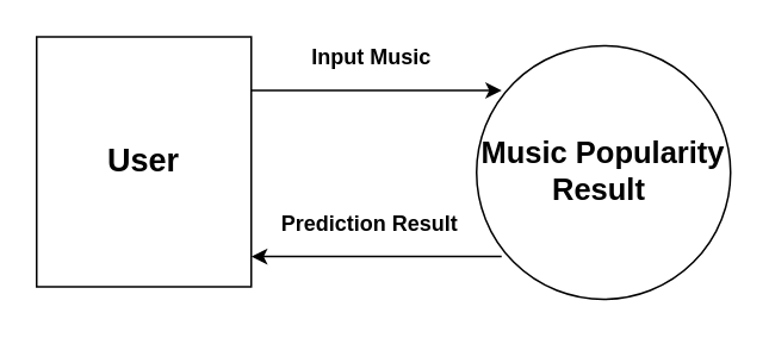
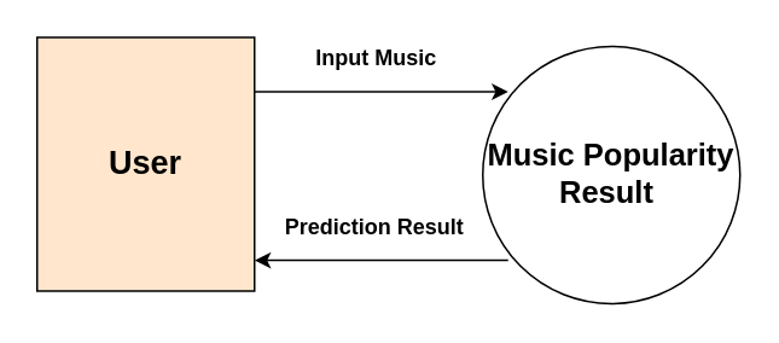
  <mxCell id="0" />
  <mxCell id="1" parent="0" />
  <mxCell id="2" value="" style="edgeStyle=orthogonalEdgeStyle;rounded=0;orthogonalLoop=1;jettySize=auto;html=1;" edge="1" parent="1"><mxGeometry relative="1" as="geometry"><mxPoint x="140" y="50" as="sourcePoint" /><mxPoint x="280" y="50" as="targetPoint" /></mxGeometry></mxCell>
  <mxCell id="3" value="&lt;font style=&quot;font-size: 12px;&quot;&gt;Input Music&lt;/font&gt;" style="edgeLabel;html=1;align=center;verticalAlign=middle;resizable=0;points=[];fontSize=17;fontStyle=1" vertex="1" connectable="0" parent="2"><mxGeometry x="-0.386" y="3" relative="1" as="geometry"><mxPoint x="23" y="-17" as="offset" /></mxGeometry></mxCell>
- <mxCell id="4" value="&lt;span style=&quot;font-size: 18px;&quot;&gt;&lt;b&gt;User&lt;/b&gt;&lt;/span&gt;" style="rounded=0;whiteSpace=wrap;html=1;" vertex="1" parent="1"><mxGeometry x="20" y="20" width="120" height="140" as="geometry" /></mxCell>
+ <mxCell id="4" value="&lt;span style=&quot;font-size: 18px;&quot;&gt;&lt;b&gt;User&lt;/b&gt;&lt;/span&gt;" style="rounded=0;whiteSpace=wrap;html=1;fillColor=#ffe6cc;" vertex="1" parent="1"><mxGeometry x="20" y="20" width="120" height="140" as="geometry" /></mxCell>
  <mxCell id="5" value="&lt;b&gt;&lt;font style=&quot;font-size: 17px;&quot;&gt;Music Popularity Result&amp;nbsp;&lt;/font&gt;&lt;/b&gt;" style="ellipse;whiteSpace=wrap;html=1;" vertex="1" parent="1"><mxGeometry x="266" y="25" width="142" height="142" as="geometry" /></mxCell>
  <mxCell id="6" value="" style="endArrow=classic;html=1;rounded=0;entryX=1.025;entryY=0.887;entryDx=0;entryDy=0;entryPerimeter=0;" edge="1" parent="1"><mxGeometry width="50" height="50" relative="1" as="geometry"><mxPoint x="280" y="143" as="sourcePoint" /><mxPoint x="140" y="143.05" as="targetPoint" /></mxGeometry></mxCell>
  <mxCell id="7" value="&lt;b&gt;Prediction&amp;nbsp;&lt;span style=&quot;background-color: rgb(255, 255, 255);&quot;&gt;&lt;font style=&quot;font-size: 12px;&quot;&gt;Result&lt;/font&gt;&lt;/span&gt;&lt;/b&gt;" style="text;html=1;align=center;verticalAlign=middle;resizable=0;points=[];autosize=1;strokeColor=none;fillColor=none;" vertex="1" parent="1"><mxGeometry x="146" y="110" width="120" height="30" as="geometry" /></mxCell>
